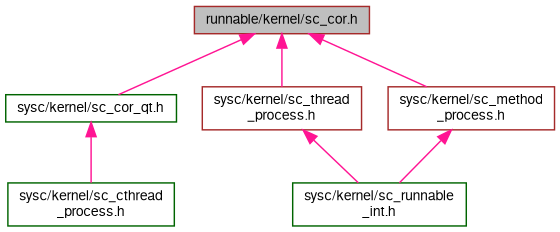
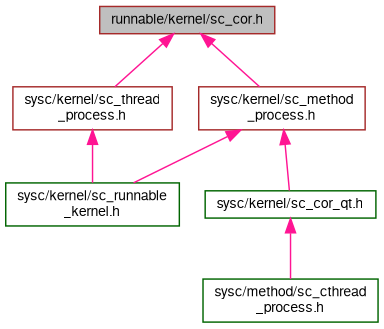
  digraph {
    node [color=brown fillcolor=white fontname=FreeSans fontsize=10 shape=record style=filled]
    edge [color=deeppink dir=back fontname=FreeSans fontsize=10 labelfontname=FreeSans labelfontsize=10 style=solid]
    n1 [fillcolor=grey75 fontcolor=black height=0.2 label="runnable/kernel/sc_cor.h" width=0.4]
    n2 [color=darkgreen height=0.2 label="sysc/kernel/sc_cor_qt.h" width=0.4]
    n3 [height=0.2 label="sysc/kernel/sc_thread\l_process.h" width=0.4]
    n4 [height=0.2 label="sysc/kernel/sc_method\l_process.h" width=0.4]
-   n5 [color=darkgreen height=0.2 label="sysc/kernel/sc_cthread\l_process.h" width=0.4]
-   n6 [color=darkgreen height=0.2 label="sysc/kernel/sc_runnable\l_int.h" width=0.4]
-   n1 -> n2
+   n5 [color=darkgreen height=0.2 label="sysc/method/sc_cthread\l_process.h" width=0.4]
+   n6 [color=darkgreen height=0.2 label="sysc/kernel/sc_runnable\l_kernel.h" width=0.4]
+   n4 -> n2
    n1 -> n3
    n1 -> n4
    n2 -> n5
    n3 -> n6
    n4 -> n6
  }
